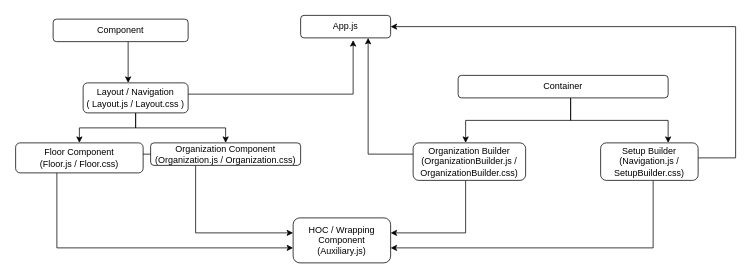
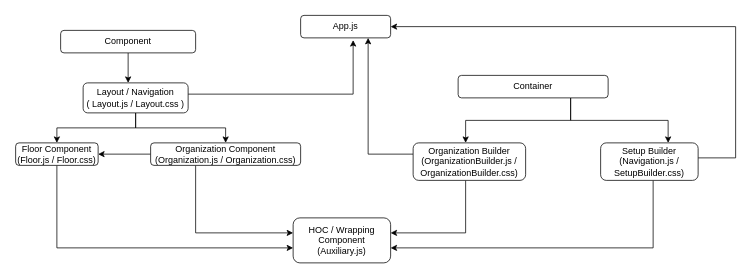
  <mxCell id="0" />
  <mxCell id="1" parent="0" />
  <mxCell id="2" style="edgeStyle=orthogonalEdgeStyle;rounded=0;orthogonalLoop=1;jettySize=auto;html=1;" edge="1" parent="1" source="3"><mxGeometry relative="1" as="geometry"><mxPoint x="170" y="110" as="targetPoint" /><Array as="points"><mxPoint x="170" y="110" /></Array></mxGeometry></mxCell>
- <mxCell id="3" value="Component" style="rounded=1;whiteSpace=wrap;html=1;" vertex="1" parent="1"><mxGeometry x="70" y="25" width="180" height="30" as="geometry" /></mxCell>
+ <mxCell id="3" value="Component" style="rounded=1;whiteSpace=wrap;html=1;" vertex="1" parent="1"><mxGeometry x="80" y="40" width="180" height="30" as="geometry" /></mxCell>
  <mxCell id="4" style="edgeStyle=orthogonalEdgeStyle;rounded=0;orthogonalLoop=1;jettySize=auto;html=1;exitX=0.5;exitY=1;exitDx=0;exitDy=0;" edge="1" parent="1" source="3" target="3"><mxGeometry relative="1" as="geometry" /></mxCell>
  <mxCell id="5" value="App.js" style="rounded=1;whiteSpace=wrap;html=1;" vertex="1" parent="1"><mxGeometry x="400" y="20" width="120" height="30" as="geometry" /></mxCell>
  <mxCell id="6" style="edgeStyle=orthogonalEdgeStyle;rounded=0;orthogonalLoop=1;jettySize=auto;html=1;" edge="1" parent="1" source="8"><mxGeometry relative="1" as="geometry"><mxPoint x="620" y="190" as="targetPoint" /><Array as="points"><mxPoint x="760" y="160" /><mxPoint x="620" y="160" /></Array></mxGeometry></mxCell>
  <mxCell id="7" style="edgeStyle=orthogonalEdgeStyle;rounded=0;orthogonalLoop=1;jettySize=auto;html=1;" edge="1" parent="1" source="8" target="14"><mxGeometry relative="1" as="geometry"><mxPoint x="810" y="190" as="targetPoint" /><Array as="points"><mxPoint x="760" y="160" /><mxPoint x="890" y="160" /></Array></mxGeometry></mxCell>
- <mxCell id="8" value="Container" style="rounded=1;whiteSpace=wrap;html=1;" vertex="1" parent="1"><mxGeometry x="610" y="100" width="280" height="30" as="geometry" /></mxCell>
+ <mxCell id="8" value="Container" style="rounded=1;whiteSpace=wrap;html=1;" vertex="1" parent="1"><mxGeometry x="610" y="100" width="200" height="30" as="geometry" /></mxCell>
  <mxCell id="9" style="edgeStyle=orthogonalEdgeStyle;rounded=0;orthogonalLoop=1;jettySize=auto;html=1;entryX=0.75;entryY=1;entryDx=0;entryDy=0;" edge="1" parent="1" source="11" target="5"><mxGeometry relative="1" as="geometry"><mxPoint x="490" y="60" as="targetPoint" /><Array as="points"><mxPoint x="490" y="205" /></Array></mxGeometry></mxCell>
  <mxCell id="10" style="edgeStyle=orthogonalEdgeStyle;rounded=0;orthogonalLoop=1;jettySize=auto;html=1;" edge="1" parent="1" source="11"><mxGeometry relative="1" as="geometry"><mxPoint x="520" y="310" as="targetPoint" /><Array as="points"><mxPoint x="620" y="310" /></Array></mxGeometry></mxCell>
  <mxCell id="11" value="Organization Builder&lt;br&gt;(OrganizationBuilder.js / OrganizationBuilder.css)" style="rounded=1;whiteSpace=wrap;html=1;" vertex="1" parent="1"><mxGeometry x="550" y="190" width="150" height="50" as="geometry" /></mxCell>
  <mxCell id="12" style="edgeStyle=orthogonalEdgeStyle;rounded=0;orthogonalLoop=1;jettySize=auto;html=1;entryX=1;entryY=0.5;entryDx=0;entryDy=0;" edge="1" parent="1" source="14" target="5"><mxGeometry relative="1" as="geometry"><mxPoint x="970" y="30" as="targetPoint" /><Array as="points"><mxPoint x="980" y="210" /><mxPoint x="980" y="35" /></Array></mxGeometry></mxCell>
  <mxCell id="13" style="edgeStyle=orthogonalEdgeStyle;rounded=0;orthogonalLoop=1;jettySize=auto;html=1;" edge="1" parent="1" source="14"><mxGeometry relative="1" as="geometry"><mxPoint x="520" y="330" as="targetPoint" /><Array as="points"><mxPoint x="870" y="330" /></Array></mxGeometry></mxCell>
  <mxCell id="14" value="Setup Builder&lt;br&gt;(Navigation.js / SetupBuilder.css)" style="rounded=1;whiteSpace=wrap;html=1;" vertex="1" parent="1"><mxGeometry x="800" y="190" width="130" height="50" as="geometry" /></mxCell>
  <mxCell id="15" style="edgeStyle=orthogonalEdgeStyle;rounded=0;orthogonalLoop=1;jettySize=auto;html=1;entryX=1;entryY=0.5;entryDx=0;entryDy=0;" edge="1" parent="1" source="17" target="19"><mxGeometry relative="1" as="geometry" /></mxCell>
  <mxCell id="16" style="edgeStyle=orthogonalEdgeStyle;rounded=0;orthogonalLoop=1;jettySize=auto;html=1;" edge="1" parent="1" source="17"><mxGeometry relative="1" as="geometry"><mxPoint x="390" y="310" as="targetPoint" /><Array as="points"><mxPoint x="260" y="310" /></Array></mxGeometry></mxCell>
  <mxCell id="17" value="Organization Component&lt;br&gt;(Organization.js / Organization.css)" style="rounded=1;whiteSpace=wrap;html=1;" vertex="1" parent="1"><mxGeometry x="200" y="190" width="200" height="30" as="geometry" /></mxCell>
  <mxCell id="18" style="edgeStyle=orthogonalEdgeStyle;rounded=0;orthogonalLoop=1;jettySize=auto;html=1;" edge="1" parent="1" source="19" target="24"><mxGeometry relative="1" as="geometry"><mxPoint x="75" y="340" as="targetPoint" /><Array as="points"><mxPoint x="75" y="330" /></Array></mxGeometry></mxCell>
- <mxCell id="19" value="Floor Component&lt;br&gt;(Floor.js / Floor.css)" style="rounded=1;whiteSpace=wrap;html=1;" vertex="1" parent="1"><mxGeometry x="20" y="190" width="170" height="40" as="geometry" /></mxCell>
+ <mxCell id="19" value="Floor Component&lt;br&gt;(Floor.js / Floor.css)" style="rounded=1;whiteSpace=wrap;html=1;" vertex="1" parent="1"><mxGeometry x="20" y="190" width="110" height="30" as="geometry" /></mxCell>
  <mxCell id="20" style="edgeStyle=orthogonalEdgeStyle;rounded=0;orthogonalLoop=1;jettySize=auto;html=1;" edge="1" parent="1" source="23"><mxGeometry relative="1" as="geometry"><mxPoint x="470" y="53" as="targetPoint" /><Array as="points"><mxPoint x="470" y="125" /><mxPoint x="470" y="53" /></Array></mxGeometry></mxCell>
  <mxCell id="21" style="edgeStyle=orthogonalEdgeStyle;rounded=0;orthogonalLoop=1;jettySize=auto;html=1;entryX=0.5;entryY=0;entryDx=0;entryDy=0;" edge="1" parent="1" source="23" target="17"><mxGeometry relative="1" as="geometry" /></mxCell>
  <mxCell id="22" style="edgeStyle=orthogonalEdgeStyle;rounded=0;orthogonalLoop=1;jettySize=auto;html=1;exitX=0.5;exitY=1;exitDx=0;exitDy=0;entryX=0.5;entryY=0;entryDx=0;entryDy=0;" edge="1" parent="1" source="23" target="19"><mxGeometry relative="1" as="geometry" /></mxCell>
  <mxCell id="23" value="Layout / Navigation&lt;br&gt;( Layout.js / Layout.css )" style="rounded=1;whiteSpace=wrap;html=1;" vertex="1" parent="1"><mxGeometry x="110" y="110" width="140" height="40" as="geometry" /></mxCell>
  <mxCell id="24" value="HOC / Wrapping Component&lt;br&gt;(Auxiliary.js)" style="rounded=1;whiteSpace=wrap;html=1;" vertex="1" parent="1"><mxGeometry x="390" y="290" width="130" height="60" as="geometry" /></mxCell>
